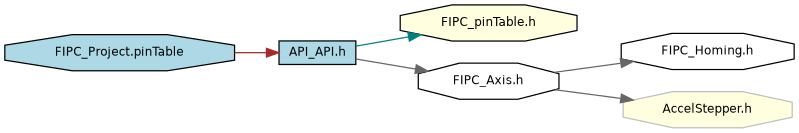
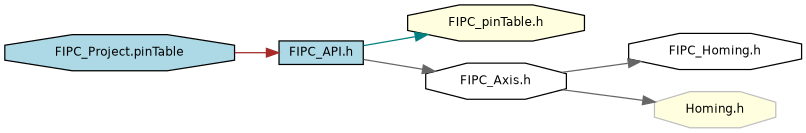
  digraph {
    rankdir=LR
    node [color=black fillcolor=lightblue fontname=Helvetica fontsize=10 shape=octagon style=filled]
    edge [color=gray40 fontname=Helvetica fontsize=10 labelfontname=Helvetica labelfontsize=10 style=solid]
    n1 [fontcolor=black height=0.2 label="FIPC_Project.pinTable" width=0.4]
-   n2 [height=0.2 label="API_API.h" shape=box width=0.4]
+   n2 [height=0.2 label="FIPC_API.h" shape=box width=0.4]
    n3 [fillcolor=lightyellow height=0.2 label="FIPC_pinTable.h" width=0.4]
    n4 [fillcolor=white height=0.2 label="FIPC_Axis.h" width=0.4]
    n5 [fillcolor=white height=0.2 label="FIPC_Homing.h" width=0.4]
-   n6 [color=grey75 fillcolor=lightyellow height=0.2 label="AccelStepper.h" width=0.4]
+   n6 [color=grey75 fillcolor=lightyellow height=0.2 label="Homing.h" width=0.4]
    n1 -> n2 [color=brown]
    n2 -> n3 [color=teal]
    n2 -> n4
    n4 -> n5
    n4 -> n6
  }
